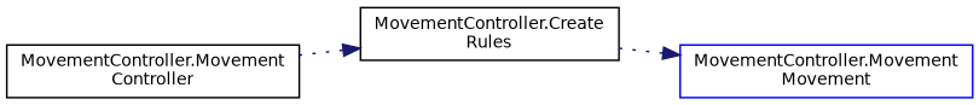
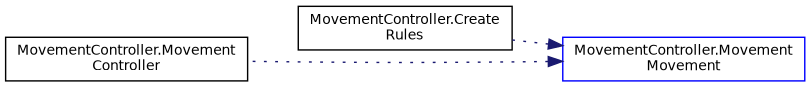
  digraph {
    rankdir=RL
    node [color=black fillcolor=white fontname=Helvetica fontsize=10 shape=record style=filled]
    edge [color=midnightblue dir=back fontname=Helvetica fontsize=10 labelfontname=Helvetica labelfontsize=10 style=dotted]
    n1 [color=blue fontcolor=black height=0.2 label="MovementController.Movement\lMovement" width=0.4]
    n2 [height=0.2 label="MovementController.Create\lRules" width=0.4]
    n3 [height=0.2 label="MovementController.Movement\lController" width=0.4]
    n1 -> n2
-   n2 -> n3
+   n1 -> n3
  }
